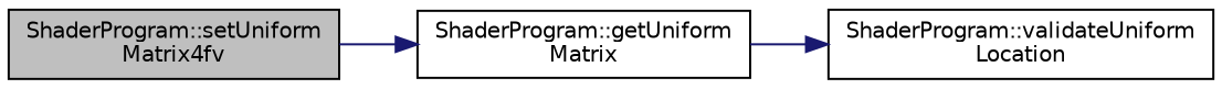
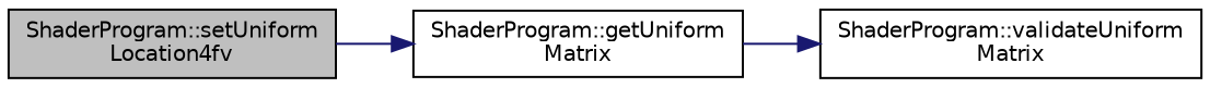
  digraph {
    rankdir=LR
    node [color=black fontname=Helvetica fontsize=10 shape=record]
    edge [color=midnightblue fontname=Helvetica fontsize=10 labelfontname=Helvetica labelfontsize=10 style=solid]
-   n1 [fillcolor=grey75 fontcolor=black height=0.2 label="ShaderProgram::setUniform\lMatrix4fv" style=filled width=0.4]
+   n1 [fillcolor=grey75 fontcolor=black height=0.2 label="ShaderProgram::setUniform\lLocation4fv" style=filled width=0.4]
    n2 [height=0.2 label="ShaderProgram::getUniform\lMatrix" width=0.4]
-   n3 [height=0.2 label="ShaderProgram::validateUniform\lLocation" width=0.4]
+   n3 [height=0.2 label="ShaderProgram::validateUniform\lMatrix" width=0.4]
    n1 -> n2
    n2 -> n3
  }
